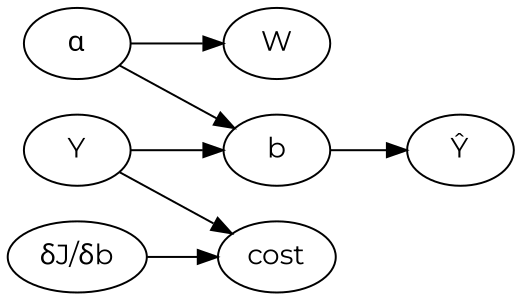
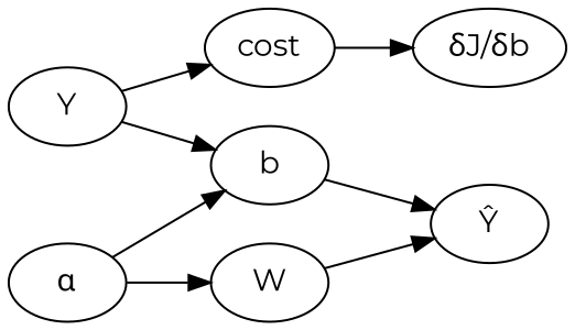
  digraph {
    fontname=Montserrat
    rankdir=LR
    node [fontname=Montserrat]
    edge [fontname=Montserrat]
    W
    "Ŷ"
    cost
    "δJ/δb"
    b
    Y
    "α"
-   "δJ/δb" -> cost
+   W -> "Ŷ"
+   cost -> "δJ/δb"
    b -> "Ŷ"
    Y -> cost
    Y -> b
    "α" -> W
    "α" -> b
  }
